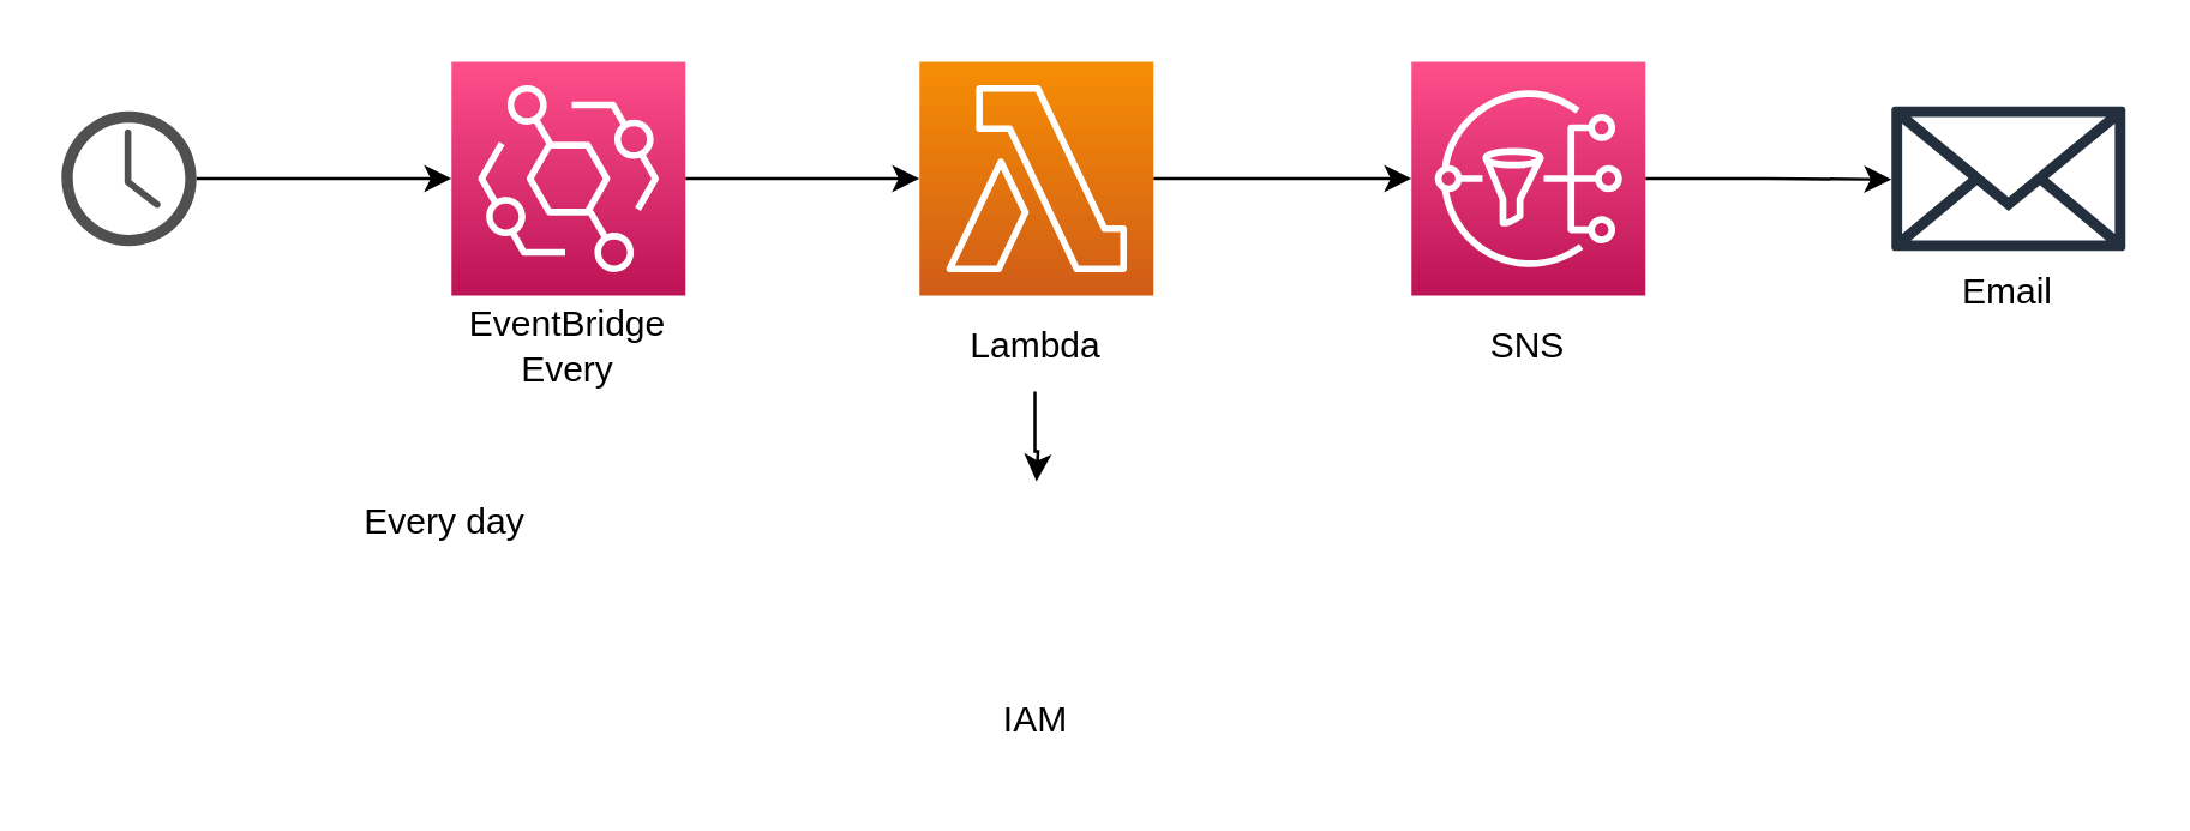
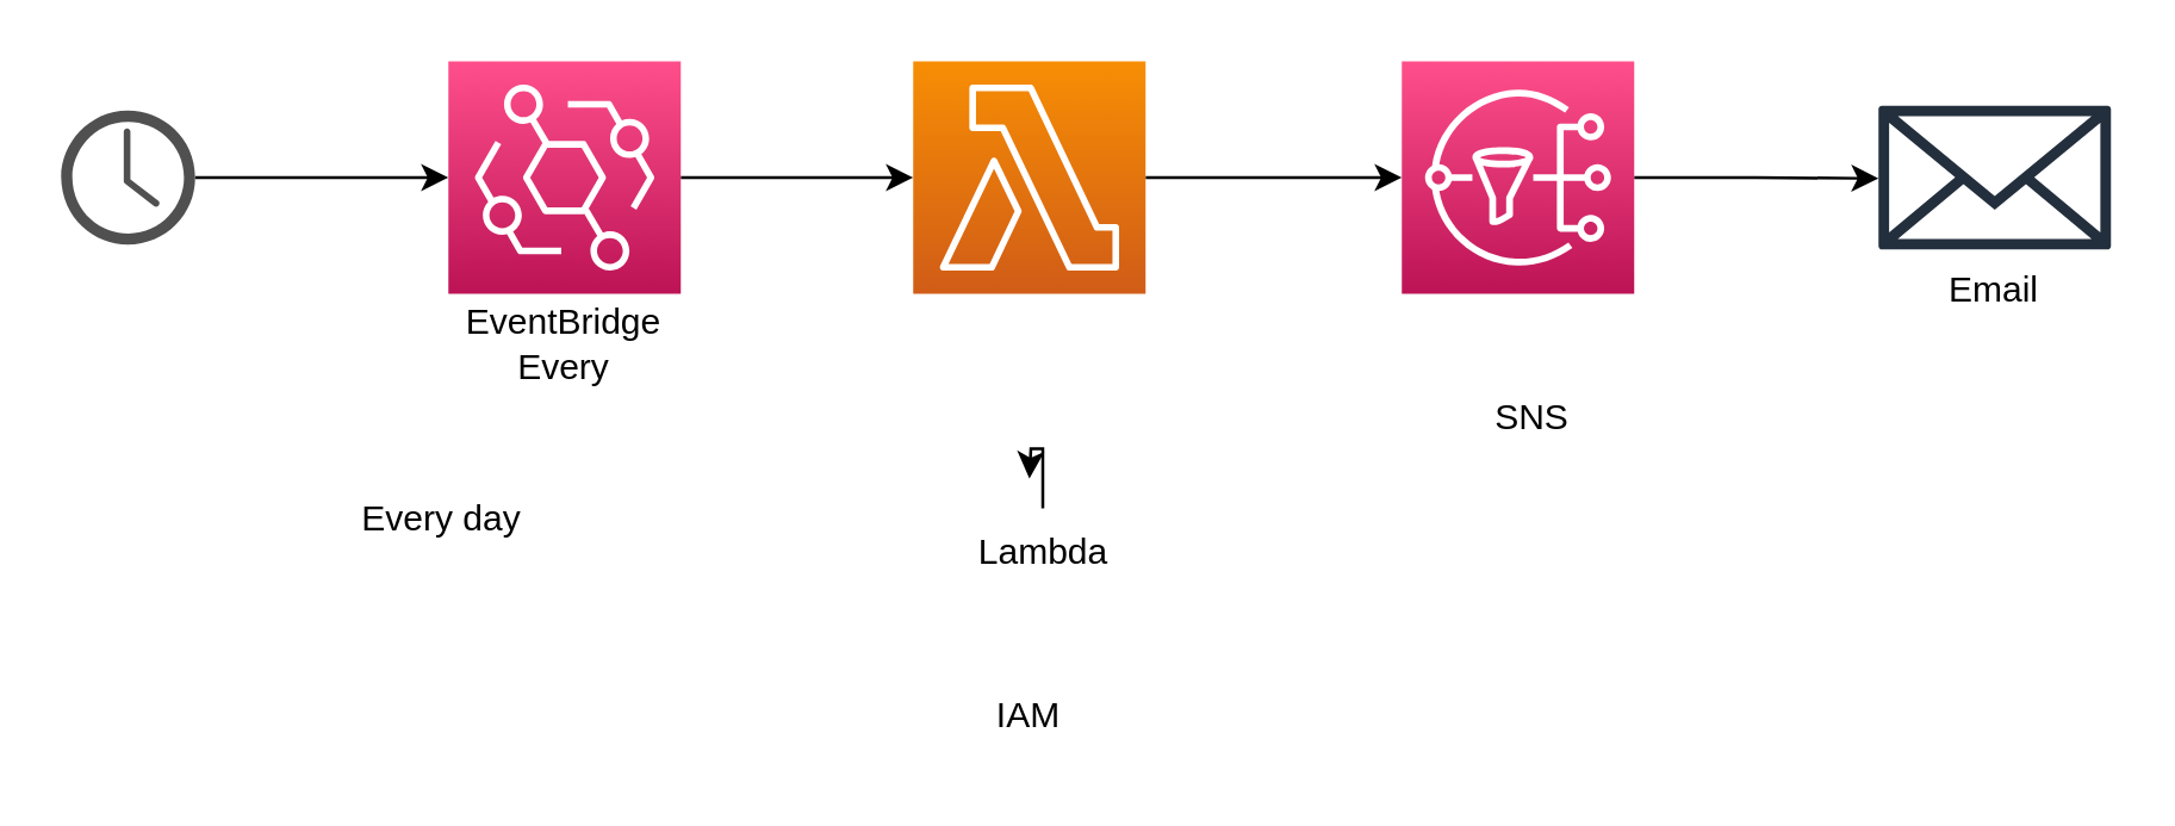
  <mxCell id="0" />
  <mxCell id="1" parent="0" />
  <mxCell id="2" style="edgeStyle=orthogonalEdgeStyle;rounded=0;orthogonalLoop=1;jettySize=auto;html=1;exitX=1;exitY=0.5;exitDx=0;exitDy=0;exitPerimeter=0;entryX=0;entryY=0.5;entryDx=0;entryDy=0;entryPerimeter=0;" parent="1" source="3" target="17" edge="1"><mxGeometry relative="1" as="geometry" /></mxCell>
  <mxCell id="3" value="" style="sketch=0;points=[[0,0,0],[0.25,0,0],[0.5,0,0],[0.75,0,0],[1,0,0],[0,1,0],[0.25,1,0],[0.5,1,0],[0.75,1,0],[1,1,0],[0,0.25,0],[0,0.5,0],[0,0.75,0],[1,0.25,0],[1,0.5,0],[1,0.75,0]];outlineConnect=0;fontColor=#232F3E;gradientColor=#FF4F8B;gradientDirection=north;fillColor=#BC1356;strokeColor=#ffffff;dashed=0;verticalLabelPosition=bottom;verticalAlign=top;align=center;html=1;fontSize=12;fontStyle=0;aspect=fixed;shape=mxgraph.aws4.resourceIcon;resIcon=mxgraph.aws4.eventbridge;" parent="1" vertex="1"><mxGeometry x="150" y="20" width="78" height="78" as="geometry" /></mxCell>
  <mxCell id="4" value="" style="edgeStyle=orthogonalEdgeStyle;rounded=0;orthogonalLoop=1;jettySize=auto;html=1;" parent="1" source="5" edge="1"><mxGeometry relative="1" as="geometry"><mxPoint x="630" y="59.3" as="targetPoint" /></mxGeometry></mxCell>
  <mxCell id="5" value="" style="sketch=0;points=[[0,0,0],[0.25,0,0],[0.5,0,0],[0.75,0,0],[1,0,0],[0,1,0],[0.25,1,0],[0.5,1,0],[0.75,1,0],[1,1,0],[0,0.25,0],[0,0.5,0],[0,0.75,0],[1,0.25,0],[1,0.5,0],[1,0.75,0]];outlineConnect=0;fontColor=#232F3E;gradientColor=#FF4F8B;gradientDirection=north;fillColor=#BC1356;strokeColor=#ffffff;dashed=0;verticalLabelPosition=bottom;verticalAlign=top;align=center;html=1;fontSize=12;fontStyle=0;aspect=fixed;shape=mxgraph.aws4.resourceIcon;resIcon=mxgraph.aws4.sns;" parent="1" vertex="1"><mxGeometry x="470" y="20" width="78" height="78" as="geometry" /></mxCell>
  <mxCell id="6" value="" style="sketch=0;outlineConnect=0;fontColor=#232F3E;gradientColor=none;fillColor=#232F3D;strokeColor=none;dashed=0;verticalLabelPosition=bottom;verticalAlign=top;align=center;html=1;fontSize=12;fontStyle=0;aspect=fixed;pointerEvents=1;shape=mxgraph.aws4.email_2;" parent="1" vertex="1"><mxGeometry x="630" y="34.5" width="78" height="49" as="geometry" /></mxCell>
  <mxCell id="7" value="" style="edgeStyle=orthogonalEdgeStyle;rounded=0;orthogonalLoop=1;jettySize=auto;html=1;" parent="1" source="8" target="3" edge="1"><mxGeometry relative="1" as="geometry" /></mxCell>
  <mxCell id="8" value="" style="sketch=0;pointerEvents=1;shadow=0;dashed=0;html=1;strokeColor=none;fillColor=#505050;labelPosition=center;verticalLabelPosition=bottom;verticalAlign=top;outlineConnect=0;align=center;shape=mxgraph.office.concepts.clock;" parent="1" vertex="1"><mxGeometry x="20" y="36.5" width="45" height="45" as="geometry" /></mxCell>
  <mxCell id="9" value="Every day" style="text;strokeColor=none;align=center;fillColor=none;html=1;verticalAlign=middle;whiteSpace=wrap;rounded=0;" parent="1" vertex="1"><mxGeometry x="117.5" y="158.5" width="60" height="30" as="geometry" /></mxCell>
  <mxCell id="10" value="EventBridge Every" style="text;strokeColor=none;align=center;fillColor=none;html=1;verticalAlign=middle;whiteSpace=wrap;rounded=0;" parent="1" vertex="1"><mxGeometry x="159" y="100" width="60" height="30" as="geometry" /></mxCell>
  <mxCell id="11" value="" style="edgeStyle=orthogonalEdgeStyle;rounded=0;orthogonalLoop=1;jettySize=auto;html=1;" parent="1" source="12" edge="1"><mxGeometry relative="1" as="geometry"><mxPoint x="345" y="160" as="targetPoint" /></mxGeometry></mxCell>
- <mxCell id="12" value="Lambda" style="text;strokeColor=none;align=center;fillColor=none;html=1;verticalAlign=middle;whiteSpace=wrap;rounded=0;" parent="1" vertex="1"><mxGeometry x="314.5" y="100" width="60" height="30" as="geometry" /></mxCell>
- <mxCell id="13" value="SNS" style="text;strokeColor=none;align=center;fillColor=none;html=1;verticalAlign=middle;whiteSpace=wrap;rounded=0;" parent="1" vertex="1"><mxGeometry x="479" y="100" width="60" height="30" as="geometry" /></mxCell>
+ <mxCell id="12" value="Lambda" style="text;strokeColor=none;align=center;fillColor=none;html=1;verticalAlign=middle;whiteSpace=wrap;rounded=0;" parent="1" vertex="1"><mxGeometry x="319.5" y="170" width="60" height="30" as="geometry" /></mxCell>
+ <mxCell id="13" value="SNS" style="text;strokeColor=none;align=center;fillColor=none;html=1;verticalAlign=middle;whiteSpace=wrap;rounded=0;" parent="1" vertex="1"><mxGeometry x="484" y="125" width="60" height="30" as="geometry" /></mxCell>
  <mxCell id="14" value="Email" style="text;strokeColor=none;align=center;fillColor=none;html=1;verticalAlign=middle;whiteSpace=wrap;rounded=0;" parent="1" vertex="1"><mxGeometry x="639" y="81.5" width="60" height="30" as="geometry" /></mxCell>
  <mxCell id="15" value="IAM" style="text;strokeColor=none;align=center;fillColor=none;html=1;verticalAlign=middle;whiteSpace=wrap;rounded=0;" parent="1" vertex="1"><mxGeometry x="315" y="225" width="60" height="30" as="geometry" /></mxCell>
  <mxCell id="16" style="edgeStyle=orthogonalEdgeStyle;rounded=0;orthogonalLoop=1;jettySize=auto;html=1;exitX=1;exitY=0.5;exitDx=0;exitDy=0;exitPerimeter=0;entryX=0;entryY=0.5;entryDx=0;entryDy=0;entryPerimeter=0;" parent="1" source="17" target="5" edge="1"><mxGeometry relative="1" as="geometry" /></mxCell>
  <mxCell id="17" value="" style="sketch=0;points=[[0,0,0],[0.25,0,0],[0.5,0,0],[0.75,0,0],[1,0,0],[0,1,0],[0.25,1,0],[0.5,1,0],[0.75,1,0],[1,1,0],[0,0.25,0],[0,0.5,0],[0,0.75,0],[1,0.25,0],[1,0.5,0],[1,0.75,0]];outlineConnect=0;fontColor=#232F3E;gradientColor=#F78E04;gradientDirection=north;fillColor=#D05C17;strokeColor=#ffffff;dashed=0;verticalLabelPosition=bottom;verticalAlign=top;align=center;html=1;fontSize=12;fontStyle=0;aspect=fixed;shape=mxgraph.aws4.resourceIcon;resIcon=mxgraph.aws4.lambda;" parent="1" vertex="1"><mxGeometry x="306" y="20" width="78" height="78" as="geometry" /></mxCell>
